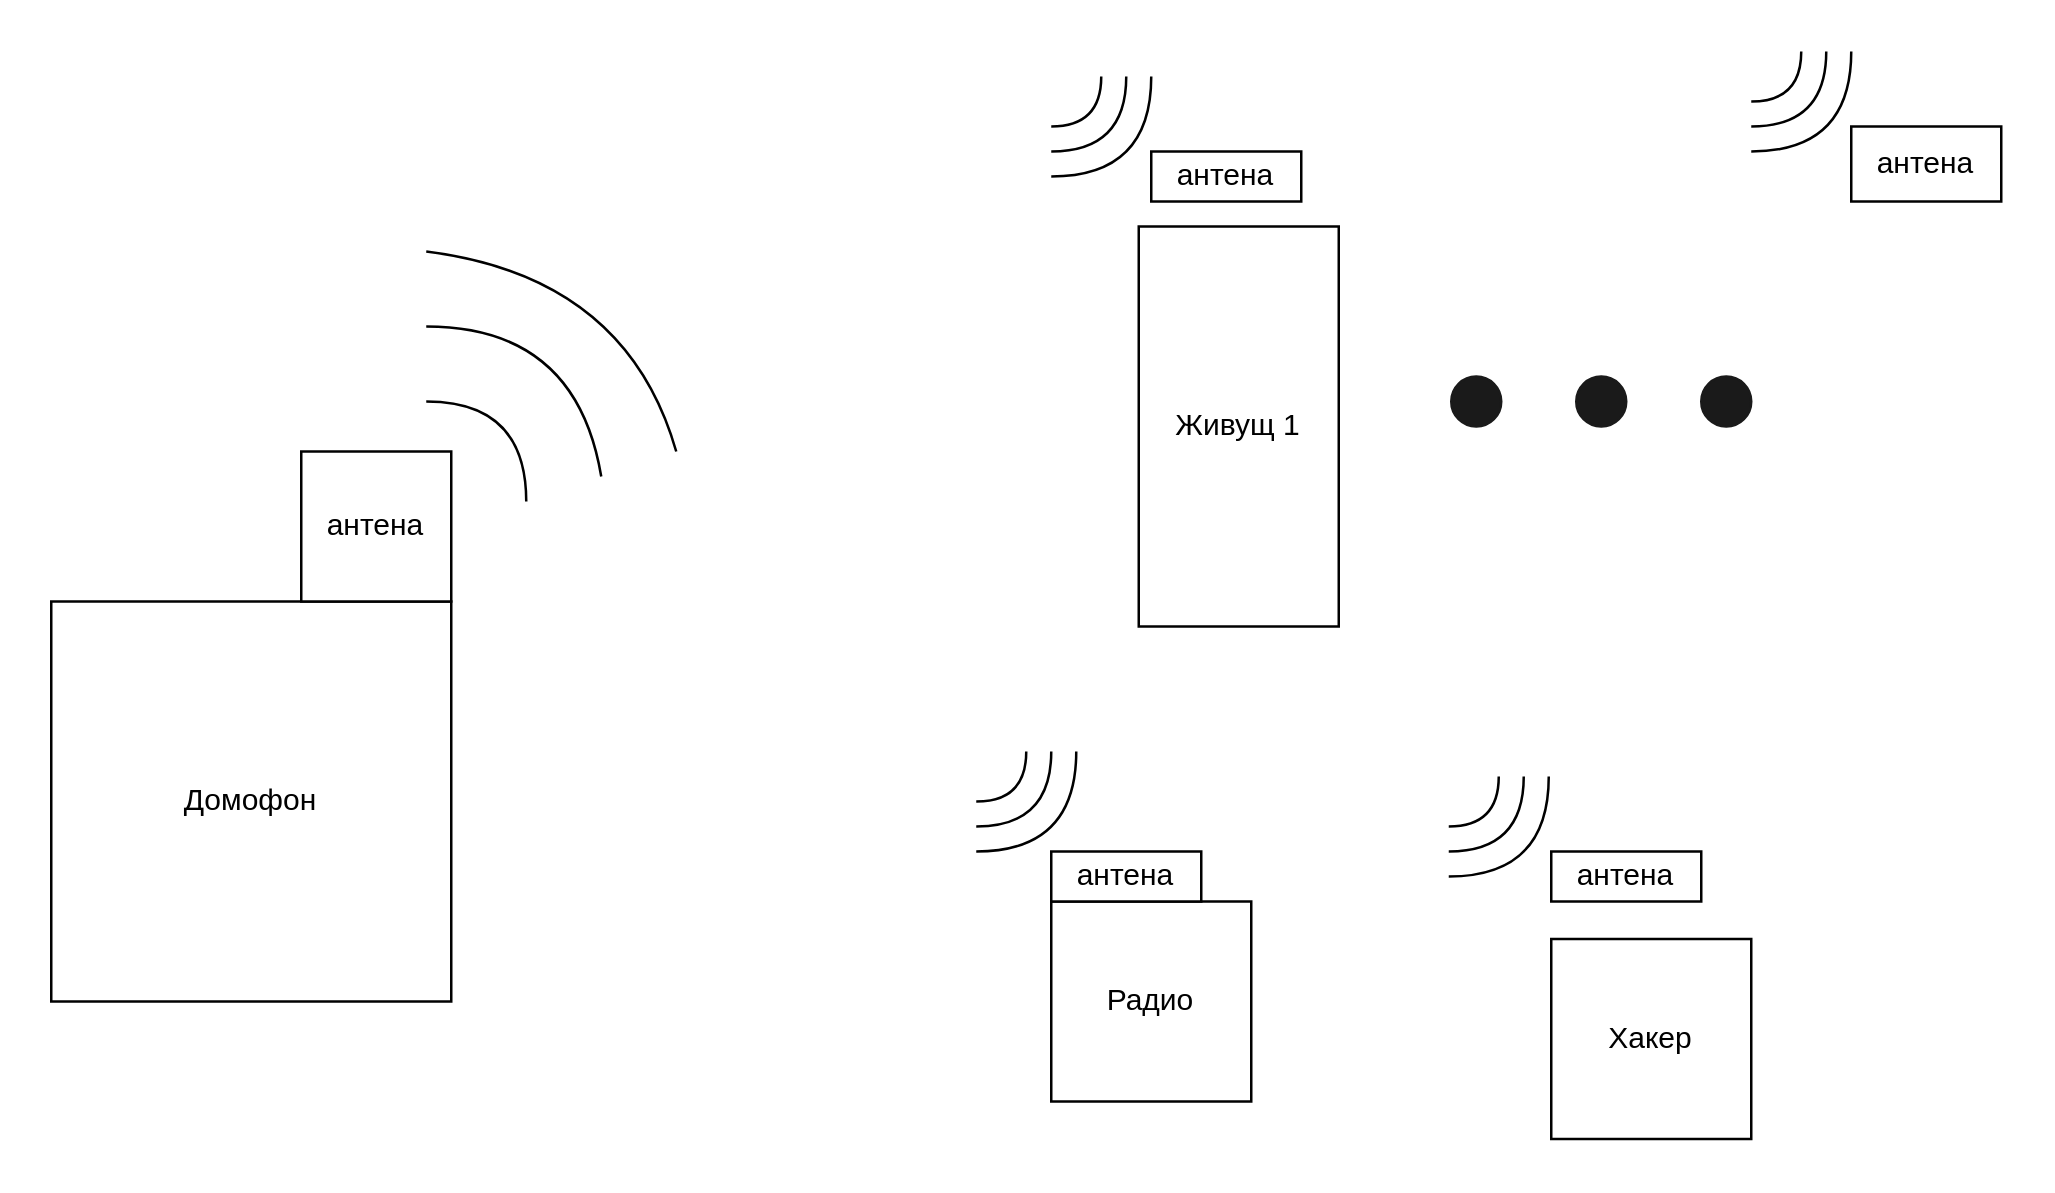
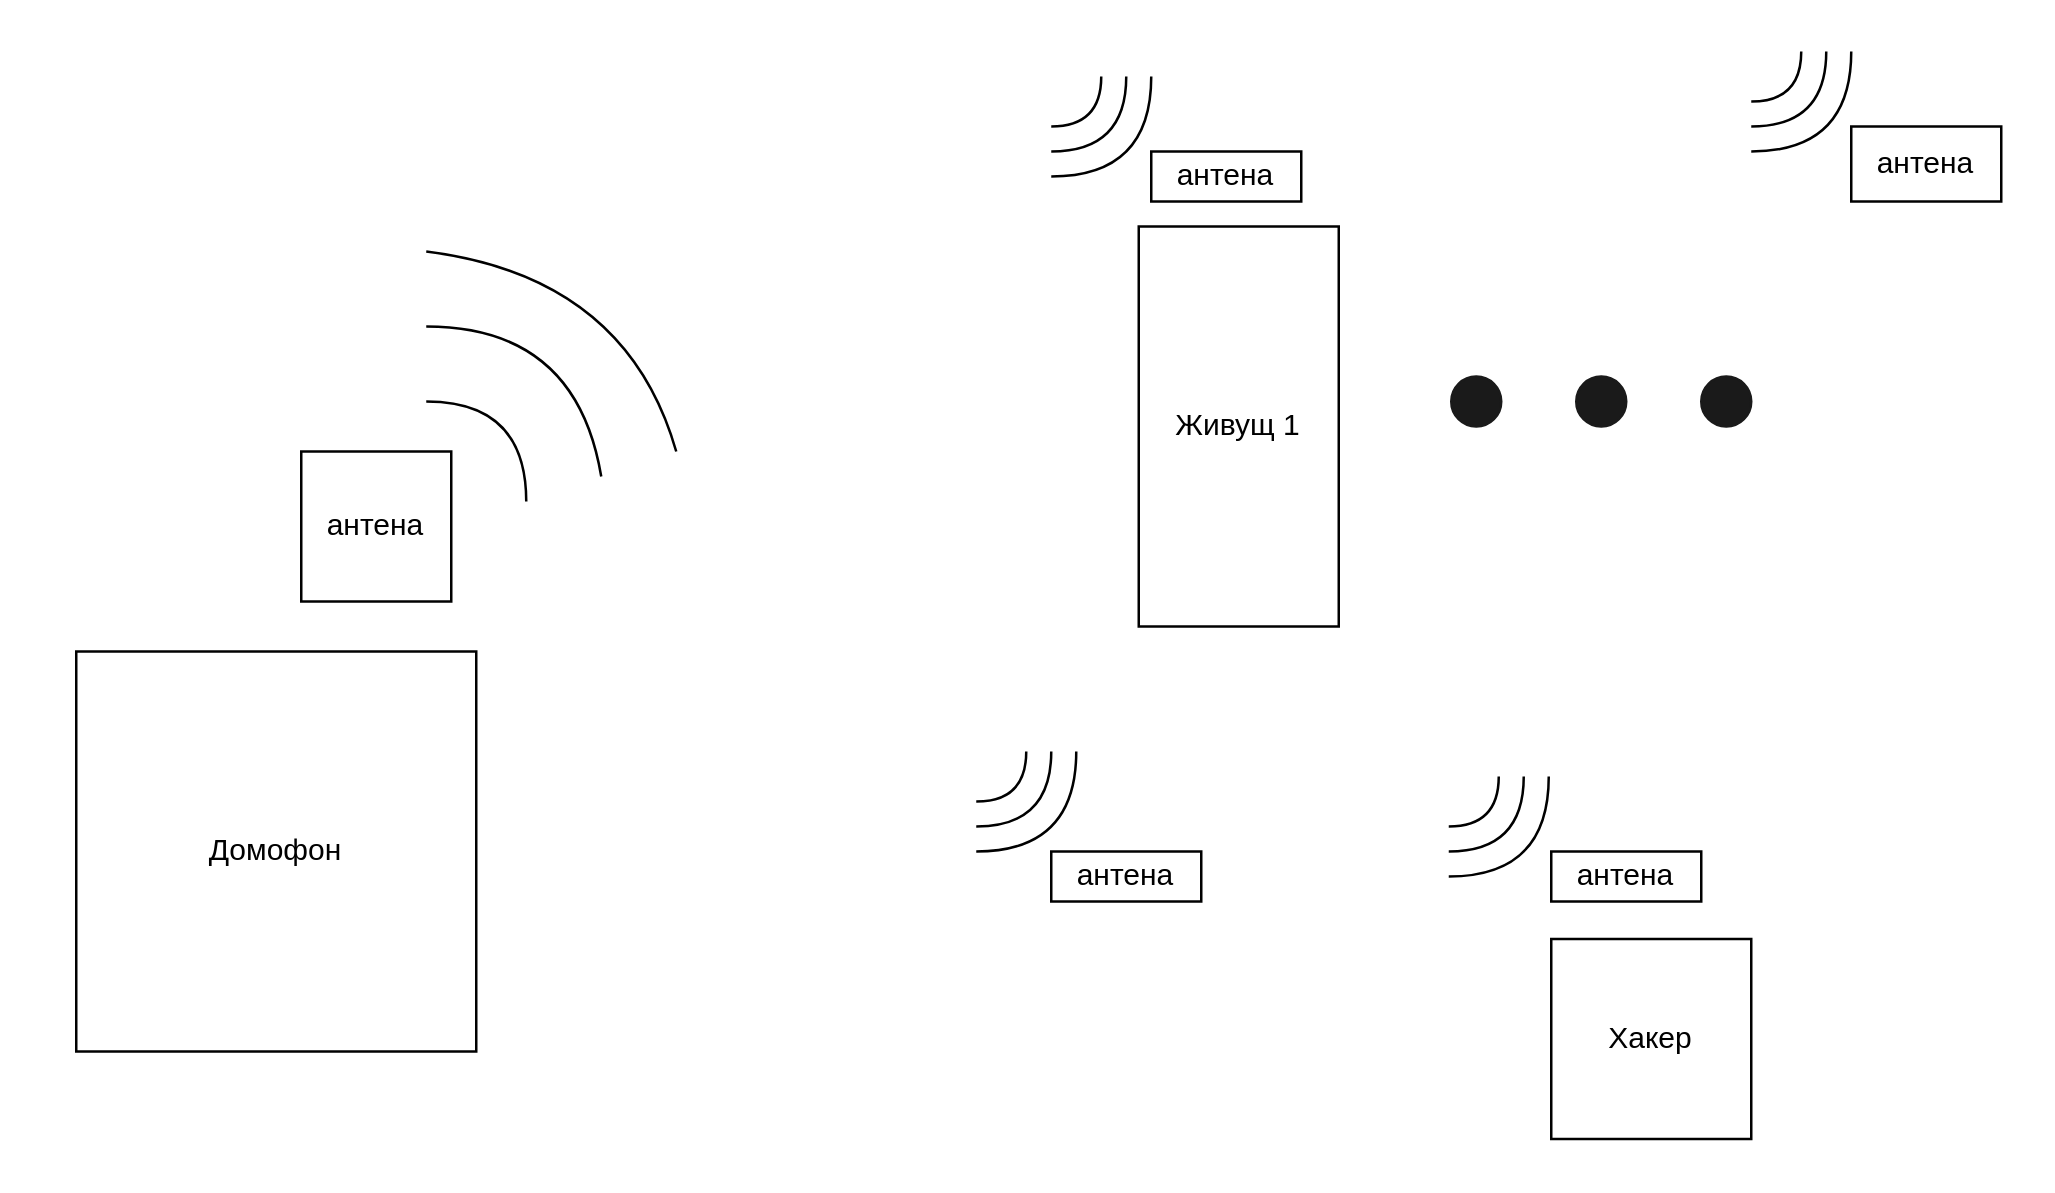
  <mxCell id="0" />
  <mxCell id="1" parent="0" />
  <mxCell id="2" value="Живущ 1" style="rounded=0;whiteSpace=wrap;html=1;direction=south;" vertex="1" parent="1"><mxGeometry x="455" y="90" width="80" height="160" as="geometry" /></mxCell>
  <mxCell id="3" value="" style="ellipse;whiteSpace=wrap;html=1;aspect=fixed;strokeColor=#1A1A1A;fillColor=light-dark(#1A1A1A,#EDEDED);fillStyle=solid;gradientColor=none;gradientDirection=radial;" vertex="1" parent="1"><mxGeometry x="580" y="150" width="20" height="20" as="geometry" /></mxCell>
  <mxCell id="4" value="" style="ellipse;whiteSpace=wrap;html=1;aspect=fixed;strokeColor=#1A1A1A;fillColor=light-dark(#1A1A1A,#EDEDED);fillStyle=solid;gradientColor=none;gradientDirection=radial;" vertex="1" parent="1"><mxGeometry x="630" y="150" width="20" height="20" as="geometry" /></mxCell>
  <mxCell id="5" value="" style="ellipse;whiteSpace=wrap;html=1;aspect=fixed;strokeColor=#1A1A1A;fillColor=light-dark(#1A1A1A,#EDEDED);fillStyle=solid;gradientColor=none;gradientDirection=radial;" vertex="1" parent="1"><mxGeometry x="680" y="150" width="20" height="20" as="geometry" /></mxCell>
- <mxCell id="6" value="Домофон" style="whiteSpace=wrap;html=1;aspect=fixed;" vertex="1" parent="1"><mxGeometry x="20" y="240" width="160" height="160" as="geometry" /></mxCell>
+ <mxCell id="6" value="Домофон" style="whiteSpace=wrap;html=1;aspect=fixed;" vertex="1" parent="1"><mxGeometry x="30" y="260" width="160" height="160" as="geometry" /></mxCell>
  <mxCell id="7" value="" style="curved=1;endArrow=none;html=1;rounded=0;endFill=0;" edge="1" parent="1"><mxGeometry width="50" height="50" relative="1" as="geometry"><mxPoint x="170" y="160" as="sourcePoint" /><mxPoint x="210" y="200" as="targetPoint" /><Array as="points"><mxPoint x="210" y="160" /></Array></mxGeometry></mxCell>
  <mxCell id="8" value="" style="curved=1;endArrow=none;html=1;rounded=0;endFill=0;" edge="1" parent="1"><mxGeometry width="50" height="50" relative="1" as="geometry"><mxPoint x="170" y="100" as="sourcePoint" /><mxPoint x="270" y="180" as="targetPoint" /><Array as="points"><mxPoint x="250" y="110" /></Array></mxGeometry></mxCell>
  <mxCell id="9" value="" style="curved=1;endArrow=none;html=1;rounded=0;endFill=0;" edge="1" parent="1"><mxGeometry width="50" height="50" relative="1" as="geometry"><mxPoint x="170" y="130" as="sourcePoint" /><mxPoint x="240" y="190" as="targetPoint" /><Array as="points"><mxPoint x="230" y="130" /></Array></mxGeometry></mxCell>
  <mxCell id="10" value="антена" style="rounded=0;whiteSpace=wrap;html=1;direction=south;" vertex="1" parent="1"><mxGeometry x="120" y="180" width="60" height="60" as="geometry" /></mxCell>
  <mxCell id="11" value="антена" style="rounded=0;whiteSpace=wrap;html=1;direction=south;" vertex="1" parent="1"><mxGeometry x="460" y="60" width="60" height="20" as="geometry" /></mxCell>
  <mxCell id="12" value="антена" style="rounded=0;whiteSpace=wrap;html=1;direction=south;" vertex="1" parent="1"><mxGeometry x="740" y="50" width="60" height="30" as="geometry" /></mxCell>
- <mxCell id="13" value="Радио" style="whiteSpace=wrap;html=1;aspect=fixed;" vertex="1" parent="1"><mxGeometry x="420" y="360" width="80" height="80" as="geometry" /></mxCell>
  <mxCell id="14" value="Хакер" style="whiteSpace=wrap;html=1;aspect=fixed;" vertex="1" parent="1"><mxGeometry x="620" y="375" width="80" height="80" as="geometry" /></mxCell>
  <mxCell id="15" value="антена" style="rounded=0;whiteSpace=wrap;html=1;direction=south;" vertex="1" parent="1"><mxGeometry x="420" y="340" width="60" height="20" as="geometry" /></mxCell>
  <mxCell id="16" value="антена" style="rounded=0;whiteSpace=wrap;html=1;direction=south;" vertex="1" parent="1"><mxGeometry x="620" y="340" width="60" height="20" as="geometry" /></mxCell>
  <mxCell id="17" value="" style="curved=1;endArrow=none;html=1;rounded=0;endFill=0;" edge="1" parent="1"><mxGeometry width="50" height="50" relative="1" as="geometry"><mxPoint x="460" y="30" as="sourcePoint" /><mxPoint x="420" y="70" as="targetPoint" /><Array as="points"><mxPoint x="460" y="70" /></Array></mxGeometry></mxCell>
  <mxCell id="18" value="" style="curved=1;endArrow=none;html=1;rounded=0;endFill=0;" edge="1" parent="1"><mxGeometry width="50" height="50" relative="1" as="geometry"><mxPoint x="440" y="30" as="sourcePoint" /><mxPoint x="420" y="50" as="targetPoint" /><Array as="points"><mxPoint x="440" y="50" /></Array></mxGeometry></mxCell>
  <mxCell id="19" value="" style="curved=1;endArrow=none;html=1;rounded=0;endFill=0;" edge="1" parent="1"><mxGeometry width="50" height="50" relative="1" as="geometry"><mxPoint x="450" y="30" as="sourcePoint" /><mxPoint x="420" y="60" as="targetPoint" /><Array as="points"><mxPoint x="450" y="60" /></Array></mxGeometry></mxCell>
  <mxCell id="20" value="" style="curved=1;endArrow=none;html=1;rounded=0;endFill=0;" edge="1" parent="1"><mxGeometry width="50" height="50" relative="1" as="geometry"><mxPoint x="740" y="20" as="sourcePoint" /><mxPoint x="700" y="60" as="targetPoint" /><Array as="points"><mxPoint x="740" y="60" /></Array></mxGeometry></mxCell>
  <mxCell id="21" value="" style="curved=1;endArrow=none;html=1;rounded=0;endFill=0;" edge="1" parent="1"><mxGeometry width="50" height="50" relative="1" as="geometry"><mxPoint x="720" y="20" as="sourcePoint" /><mxPoint x="700" y="40" as="targetPoint" /><Array as="points"><mxPoint x="720" y="40" /></Array></mxGeometry></mxCell>
  <mxCell id="22" value="" style="curved=1;endArrow=none;html=1;rounded=0;endFill=0;" edge="1" parent="1"><mxGeometry width="50" height="50" relative="1" as="geometry"><mxPoint x="730" y="20" as="sourcePoint" /><mxPoint x="700" y="50" as="targetPoint" /><Array as="points"><mxPoint x="730" y="50" /></Array></mxGeometry></mxCell>
  <mxCell id="23" value="" style="curved=1;endArrow=none;html=1;rounded=0;endFill=0;" edge="1" parent="1"><mxGeometry width="50" height="50" relative="1" as="geometry"><mxPoint x="430" y="300" as="sourcePoint" /><mxPoint x="390" y="340" as="targetPoint" /><Array as="points"><mxPoint x="430" y="340" /></Array></mxGeometry></mxCell>
  <mxCell id="24" value="" style="curved=1;endArrow=none;html=1;rounded=0;endFill=0;" edge="1" parent="1"><mxGeometry width="50" height="50" relative="1" as="geometry"><mxPoint x="410" y="300" as="sourcePoint" /><mxPoint x="390" y="320" as="targetPoint" /><Array as="points"><mxPoint x="410" y="320" /></Array></mxGeometry></mxCell>
  <mxCell id="25" value="" style="curved=1;endArrow=none;html=1;rounded=0;endFill=0;" edge="1" parent="1"><mxGeometry width="50" height="50" relative="1" as="geometry"><mxPoint x="420" y="300" as="sourcePoint" /><mxPoint x="390" y="330" as="targetPoint" /><Array as="points"><mxPoint x="420" y="330" /></Array></mxGeometry></mxCell>
  <mxCell id="26" value="" style="curved=1;endArrow=none;html=1;rounded=0;endFill=0;" edge="1" parent="1"><mxGeometry width="50" height="50" relative="1" as="geometry"><mxPoint x="619" y="310" as="sourcePoint" /><mxPoint x="579" y="350" as="targetPoint" /><Array as="points"><mxPoint x="619" y="350" /></Array></mxGeometry></mxCell>
  <mxCell id="27" value="" style="curved=1;endArrow=none;html=1;rounded=0;endFill=0;" edge="1" parent="1"><mxGeometry width="50" height="50" relative="1" as="geometry"><mxPoint x="599" y="310" as="sourcePoint" /><mxPoint x="579" y="330" as="targetPoint" /><Array as="points"><mxPoint x="599" y="330" /></Array></mxGeometry></mxCell>
  <mxCell id="28" value="" style="curved=1;endArrow=none;html=1;rounded=0;endFill=0;" edge="1" parent="1"><mxGeometry width="50" height="50" relative="1" as="geometry"><mxPoint x="609" y="310" as="sourcePoint" /><mxPoint x="579" y="340" as="targetPoint" /><Array as="points"><mxPoint x="609" y="340" /></Array></mxGeometry></mxCell>
